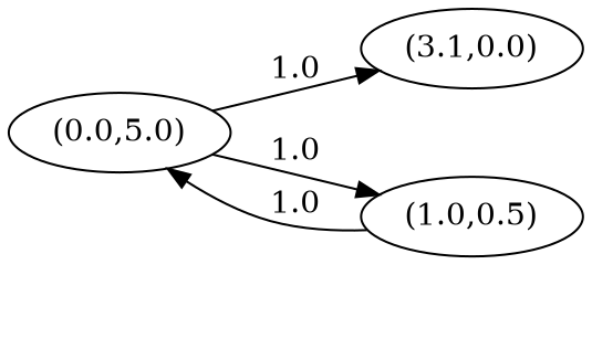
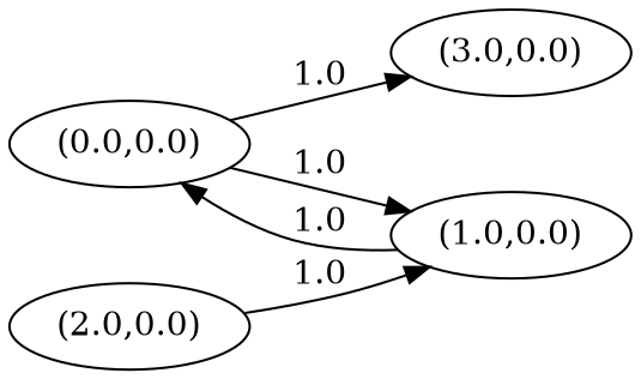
  digraph {
    rankdir=LR
-   n1 [label="(0.0,5.0)"]
-   n2 [label="(1.0,0.5)"]
-   n3 [label="(3.1,0.0)"]
+   n1 [label="(0.0,0.0)"]
+   n2 [label="(1.0,0.0)"]
+   n3 [label="(3.0,0.0)"]
+   n4 [label="(2.0,0.0)"]
    n1 -> n2 [label=1.0]
    n1 -> n3 [label=1.0]
    n2 -> n1 [label=1.0]
+   n4 -> n2 [label=1.0]
  }
